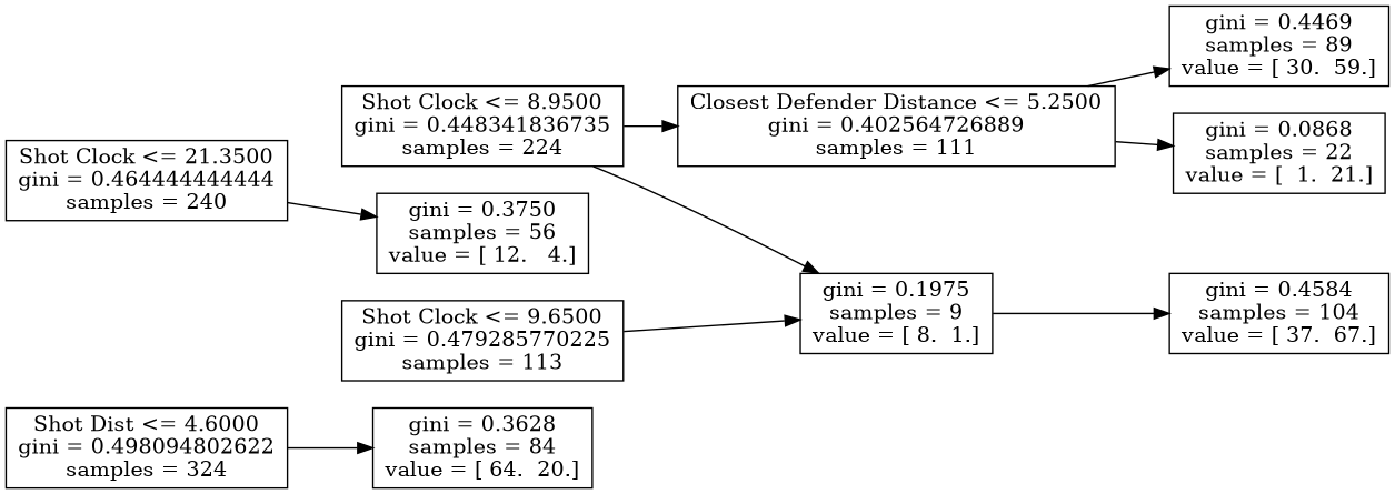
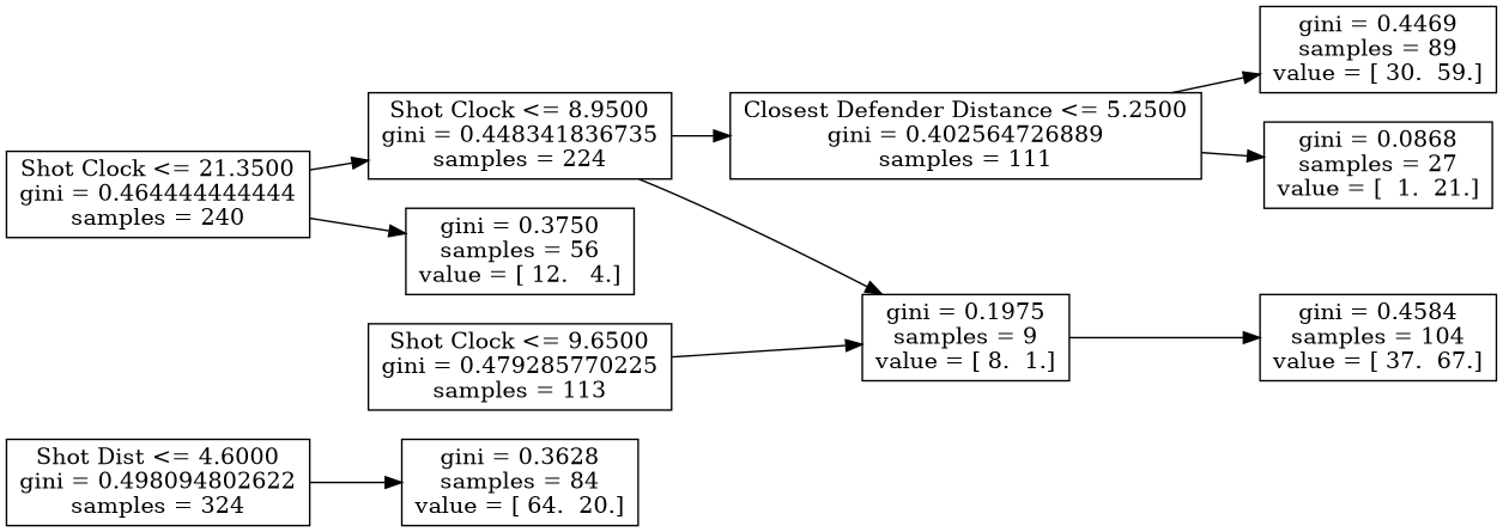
  digraph {
    rankdir=LR
    node [shape=box]
    n1 [label="Shot Dist <= 4.6000\ngini = 0.498094802622\nsamples = 324"]
    n2 [label="gini = 0.3628\nsamples = 84\nvalue = [ 64.  20.]"]
    n3 [label="Shot Clock <= 21.3500\ngini = 0.464444444444\nsamples = 240"]
    n4 [label="Shot Clock <= 8.9500\ngini = 0.448341836735\nsamples = 224"]
    n5 [label="gini = 0.3750\nsamples = 56\nvalue = [ 12.   4.]"]
    n6 [label="Closest Defender Distance <= 5.2500\ngini = 0.402564726889\nsamples = 111"]
    n7 [label="gini = 0.1975\nsamples = 9\nvalue = [ 8.  1.]"]
    n8 [label="gini = 0.4469\nsamples = 89\nvalue = [ 30.  59.]"]
-   n9 [label="gini = 0.0868\nsamples = 22\nvalue = [  1.  21.]"]
+   n9 [label="gini = 0.0868\nsamples = 27\nvalue = [  1.  21.]"]
    n10 [label="Shot Clock <= 9.6500\ngini = 0.479285770225\nsamples = 113"]
    n11 [label="gini = 0.4584\nsamples = 104\nvalue = [ 37.  67.]"]
    n1 -> n2
+   n3 -> n4
    n3 -> n5
    n4 -> n6
    n4 -> n7
    n6 -> n8
    n6 -> n9
    n7 -> n11
    n10 -> n7
  }
